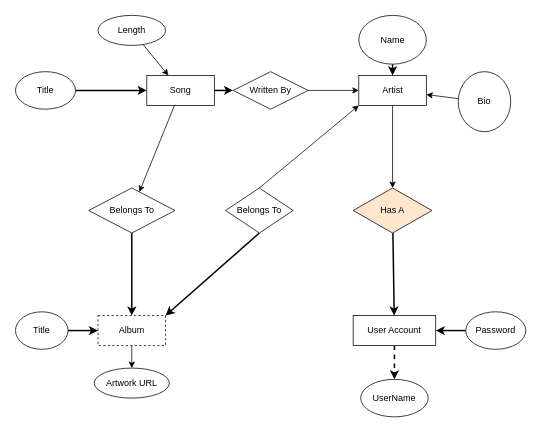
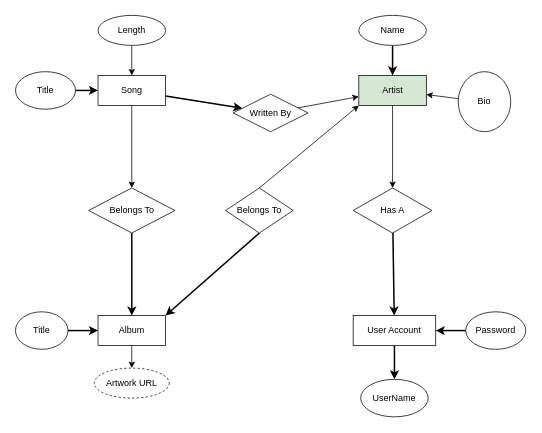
  <mxCell id="0" />
  <mxCell id="1" parent="0" />
- <mxCell id="2" value="" style="edgeStyle=none;html=1;strokeWidth=2;dashed=1;" edge="1" parent="1" source="3" target="13"><mxGeometry relative="1" as="geometry" /></mxCell>
+ <mxCell id="2" value="" style="edgeStyle=none;html=1;strokeWidth=2;" edge="1" parent="1" source="3" target="13"><mxGeometry relative="1" as="geometry" /></mxCell>
  <mxCell id="3" value="User Account" style="rounded=0;whiteSpace=wrap;html=1;" vertex="1" parent="1"><mxGeometry x="470" y="420" width="110" height="40" as="geometry" /></mxCell>
  <mxCell id="4" value="" style="edgeStyle=none;html=1;" edge="1" parent="1" source="5" target="24"><mxGeometry relative="1" as="geometry" /></mxCell>
- <mxCell id="5" value="Album" style="rounded=0;whiteSpace=wrap;html=1;dashed=1;" vertex="1" parent="1"><mxGeometry x="130" y="420" width="90" height="40" as="geometry" /></mxCell>
+ <mxCell id="5" value="Album" style="rounded=0;whiteSpace=wrap;html=1;" vertex="1" parent="1"><mxGeometry x="130" y="420" width="90" height="40" as="geometry" /></mxCell>
  <mxCell id="6" value="" style="edgeStyle=none;html=1;" edge="1" parent="1" source="7" target="26"><mxGeometry relative="1" as="geometry" /></mxCell>
- <mxCell id="7" value="Artist" style="rounded=0;whiteSpace=wrap;html=1;" vertex="1" parent="1"><mxGeometry x="477.5" y="100" width="90" height="40" as="geometry" /></mxCell>
+ <mxCell id="7" value="Artist" style="rounded=0;whiteSpace=wrap;html=1;fillColor=#d5e8d4;" vertex="1" parent="1"><mxGeometry x="477.5" y="100" width="90" height="40" as="geometry" /></mxCell>
  <mxCell id="8" value="" style="edgeStyle=none;html=1;strokeWidth=2;" edge="1" parent="1" source="10" target="30"><mxGeometry relative="1" as="geometry" /></mxCell>
  <mxCell id="9" value="" style="edgeStyle=none;html=1;" edge="1" parent="1" source="10" target="28"><mxGeometry relative="1" as="geometry" /></mxCell>
- <mxCell id="10" value="Song" style="rounded=0;whiteSpace=wrap;html=1;" vertex="1" parent="1"><mxGeometry x="195" y="100" width="90" height="40" as="geometry" /></mxCell>
+ <mxCell id="10" value="Song" style="rounded=0;whiteSpace=wrap;html=1;" vertex="1" parent="1"><mxGeometry x="130" y="100" width="90" height="40" as="geometry" /></mxCell>
  <mxCell id="11" value="" style="edgeStyle=none;html=1;" edge="1" parent="1" source="12" target="10"><mxGeometry relative="1" as="geometry" /></mxCell>
  <mxCell id="12" value="Length" style="ellipse;whiteSpace=wrap;html=1;" vertex="1" parent="1"><mxGeometry x="130" y="20" width="90" height="40" as="geometry" /></mxCell>
  <mxCell id="13" value="UserName" style="ellipse;whiteSpace=wrap;html=1;" vertex="1" parent="1"><mxGeometry x="480" y="505" width="90" height="50" as="geometry" /></mxCell>
  <mxCell id="14" value="" style="edgeStyle=none;html=1;" edge="1" parent="1" source="15" target="7"><mxGeometry relative="1" as="geometry" /></mxCell>
  <mxCell id="15" value="Bio" style="ellipse;whiteSpace=wrap;html=1;" vertex="1" parent="1"><mxGeometry x="610" y="95" width="70" height="80" as="geometry" /></mxCell>
  <mxCell id="16" value="" style="edgeStyle=none;html=1;strokeWidth=2;" edge="1" parent="1" source="17" target="7"><mxGeometry relative="1" as="geometry" /></mxCell>
- <mxCell id="17" value="Name" style="ellipse;whiteSpace=wrap;html=1;" vertex="1" parent="1"><mxGeometry x="477.5" y="20" width="90" height="65" as="geometry" /></mxCell>
+ <mxCell id="17" value="Name" style="ellipse;whiteSpace=wrap;html=1;" vertex="1" parent="1"><mxGeometry x="477.5" y="20" width="90" height="40" as="geometry" /></mxCell>
  <mxCell id="18" value="" style="edgeStyle=none;html=1;strokeWidth=2;" edge="1" parent="1" source="19" target="5"><mxGeometry relative="1" as="geometry" /></mxCell>
  <mxCell id="19" value="Title" style="ellipse;whiteSpace=wrap;html=1;" vertex="1" parent="1"><mxGeometry x="20" y="415" width="70" height="50" as="geometry" /></mxCell>
  <mxCell id="20" value="" style="edgeStyle=none;html=1;strokeWidth=2;" edge="1" parent="1" source="21" target="10"><mxGeometry relative="1" as="geometry" /></mxCell>
  <mxCell id="21" value="Title" style="ellipse;whiteSpace=wrap;html=1;" vertex="1" parent="1"><mxGeometry x="20" y="95" width="80" height="50" as="geometry" /></mxCell>
  <mxCell id="22" value="" style="html=1;strokeWidth=2;" edge="1" parent="1" source="23" target="3"><mxGeometry relative="1" as="geometry" /></mxCell>
  <mxCell id="23" value="Password" style="ellipse;whiteSpace=wrap;html=1;" vertex="1" parent="1"><mxGeometry x="620" y="415" width="80" height="50" as="geometry" /></mxCell>
- <mxCell id="24" value="Artwork URL" style="ellipse;whiteSpace=wrap;html=1;" vertex="1" parent="1"><mxGeometry x="125" y="490" width="100" height="40" as="geometry" /></mxCell>
+ <mxCell id="24" value="Artwork URL" style="ellipse;whiteSpace=wrap;html=1;dashed=1;" vertex="1" parent="1"><mxGeometry x="125" y="490" width="100" height="40" as="geometry" /></mxCell>
  <mxCell id="25" value="" style="edgeStyle=none;html=1;strokeWidth=2;" edge="1" parent="1" source="26" target="3"><mxGeometry relative="1" as="geometry" /></mxCell>
- <mxCell id="26" value="Has A" style="rhombus;whiteSpace=wrap;html=1;fillColor=#ffe6cc;" vertex="1" parent="1"><mxGeometry x="470" y="250" width="105" height="60" as="geometry" /></mxCell>
+ <mxCell id="26" value="Has A" style="rhombus;whiteSpace=wrap;html=1;" vertex="1" parent="1"><mxGeometry x="470" y="250" width="105" height="60" as="geometry" /></mxCell>
  <mxCell id="27" value="" style="html=1;strokeWidth=2;" edge="1" parent="1" source="28" target="5"><mxGeometry relative="1" as="geometry" /></mxCell>
  <mxCell id="28" value="Belongs To" style="rhombus;whiteSpace=wrap;html=1;" vertex="1" parent="1"><mxGeometry x="117.5" y="250" width="115" height="60" as="geometry" /></mxCell>
  <mxCell id="29" value="" style="edgeStyle=none;html=1;" edge="1" parent="1" source="30" target="7"><mxGeometry relative="1" as="geometry" /></mxCell>
- <mxCell id="30" value="Written By" style="rhombus;whiteSpace=wrap;html=1;" vertex="1" parent="1"><mxGeometry x="310" y="95" width="100" height="50" as="geometry" /></mxCell>
+ <mxCell id="30" value="Written By" style="rhombus;whiteSpace=wrap;html=1;" vertex="1" parent="1"><mxGeometry x="310" y="125" width="100" height="50" as="geometry" /></mxCell>
  <mxCell id="31" style="edgeStyle=none;html=1;entryX=1;entryY=0;entryDx=0;entryDy=0;strokeWidth=2;exitX=0.5;exitY=1;exitDx=0;exitDy=0;rounded=1;" edge="1" parent="1" source="33" target="5"><mxGeometry relative="1" as="geometry" /></mxCell>
  <mxCell id="32" style="edgeStyle=none;html=1;entryX=0;entryY=1;entryDx=0;entryDy=0;strokeWidth=1;exitX=0.5;exitY=0;exitDx=0;exitDy=0;" edge="1" parent="1" source="33" target="7"><mxGeometry relative="1" as="geometry" /></mxCell>
  <mxCell id="33" value="Belongs To" style="rhombus;whiteSpace=wrap;html=1;" vertex="1" parent="1"><mxGeometry x="300" y="250" width="90" height="60" as="geometry" /></mxCell>
